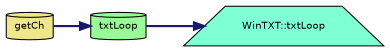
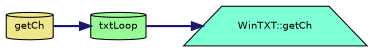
  digraph {
    rankdir=RL
    node [color=black fontname=Helvetica fontsize=10 shape=cylinder style=filled]
    edge [color=midnightblue dir=back fontname=Helvetica fontsize=10 labelfontname=Helvetica labelfontsize=10 style=bold]
-   n1 [fillcolor=aquamarine fontcolor=black height=0.2 label="WinTXT::txtLoop" shape=trapezium width=0.4]
+   n1 [fillcolor=aquamarine fontcolor=black height=0.2 label="WinTXT::getCh" shape=trapezium width=0.4]
    n2 [fillcolor=palegreen height=0.2 label=txtLoop width=0.4]
    n3 [fillcolor=khaki height=0.2 label=getCh width=0.4]
    n1 -> n2
    n2 -> n3
  }
